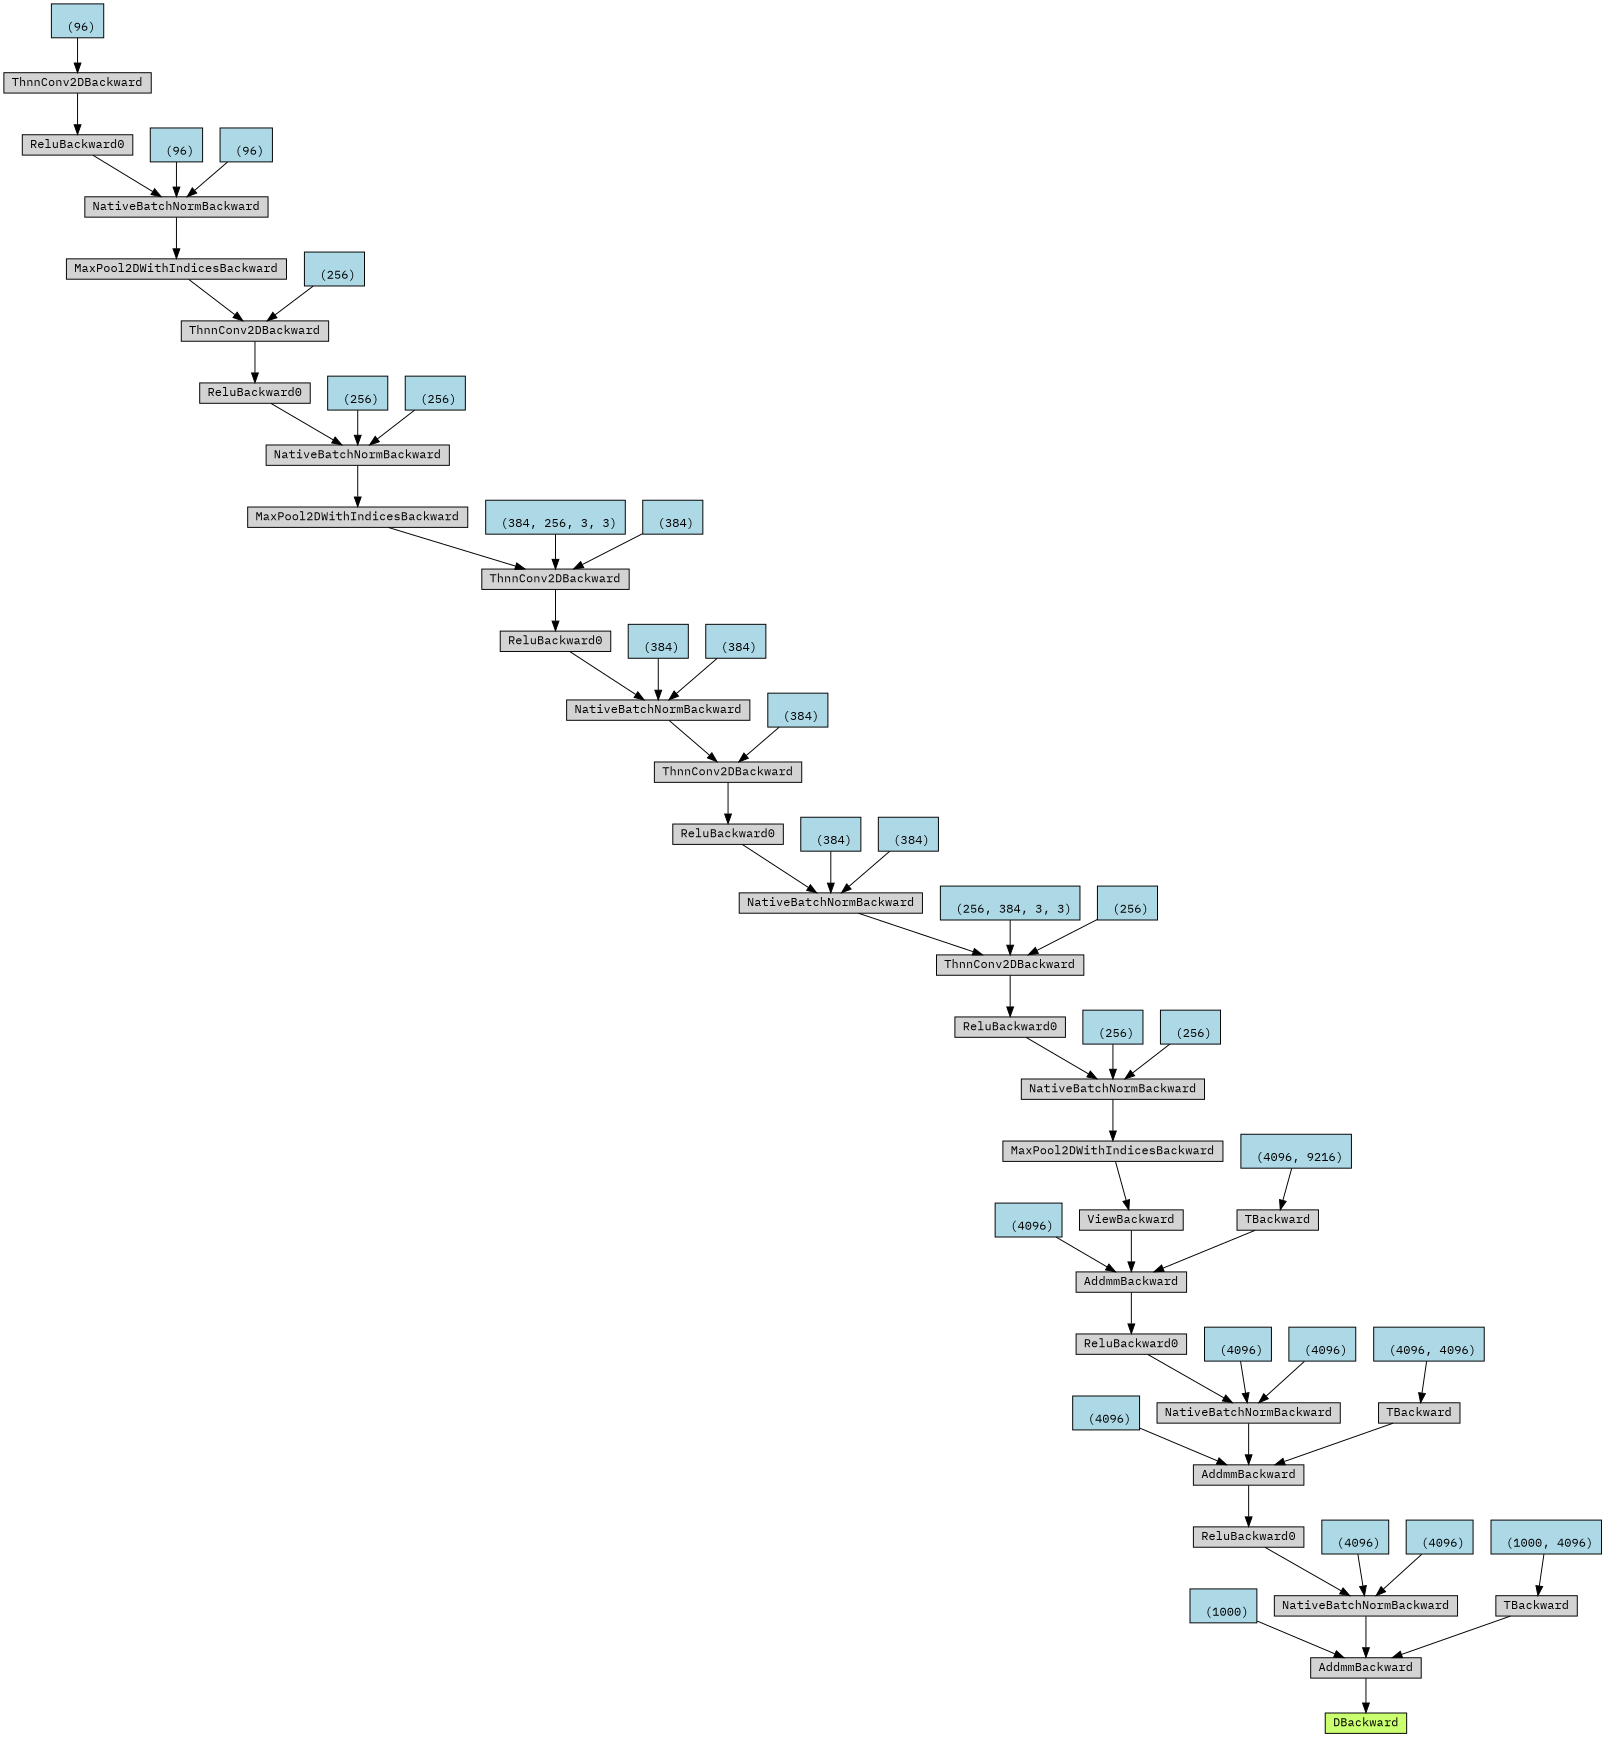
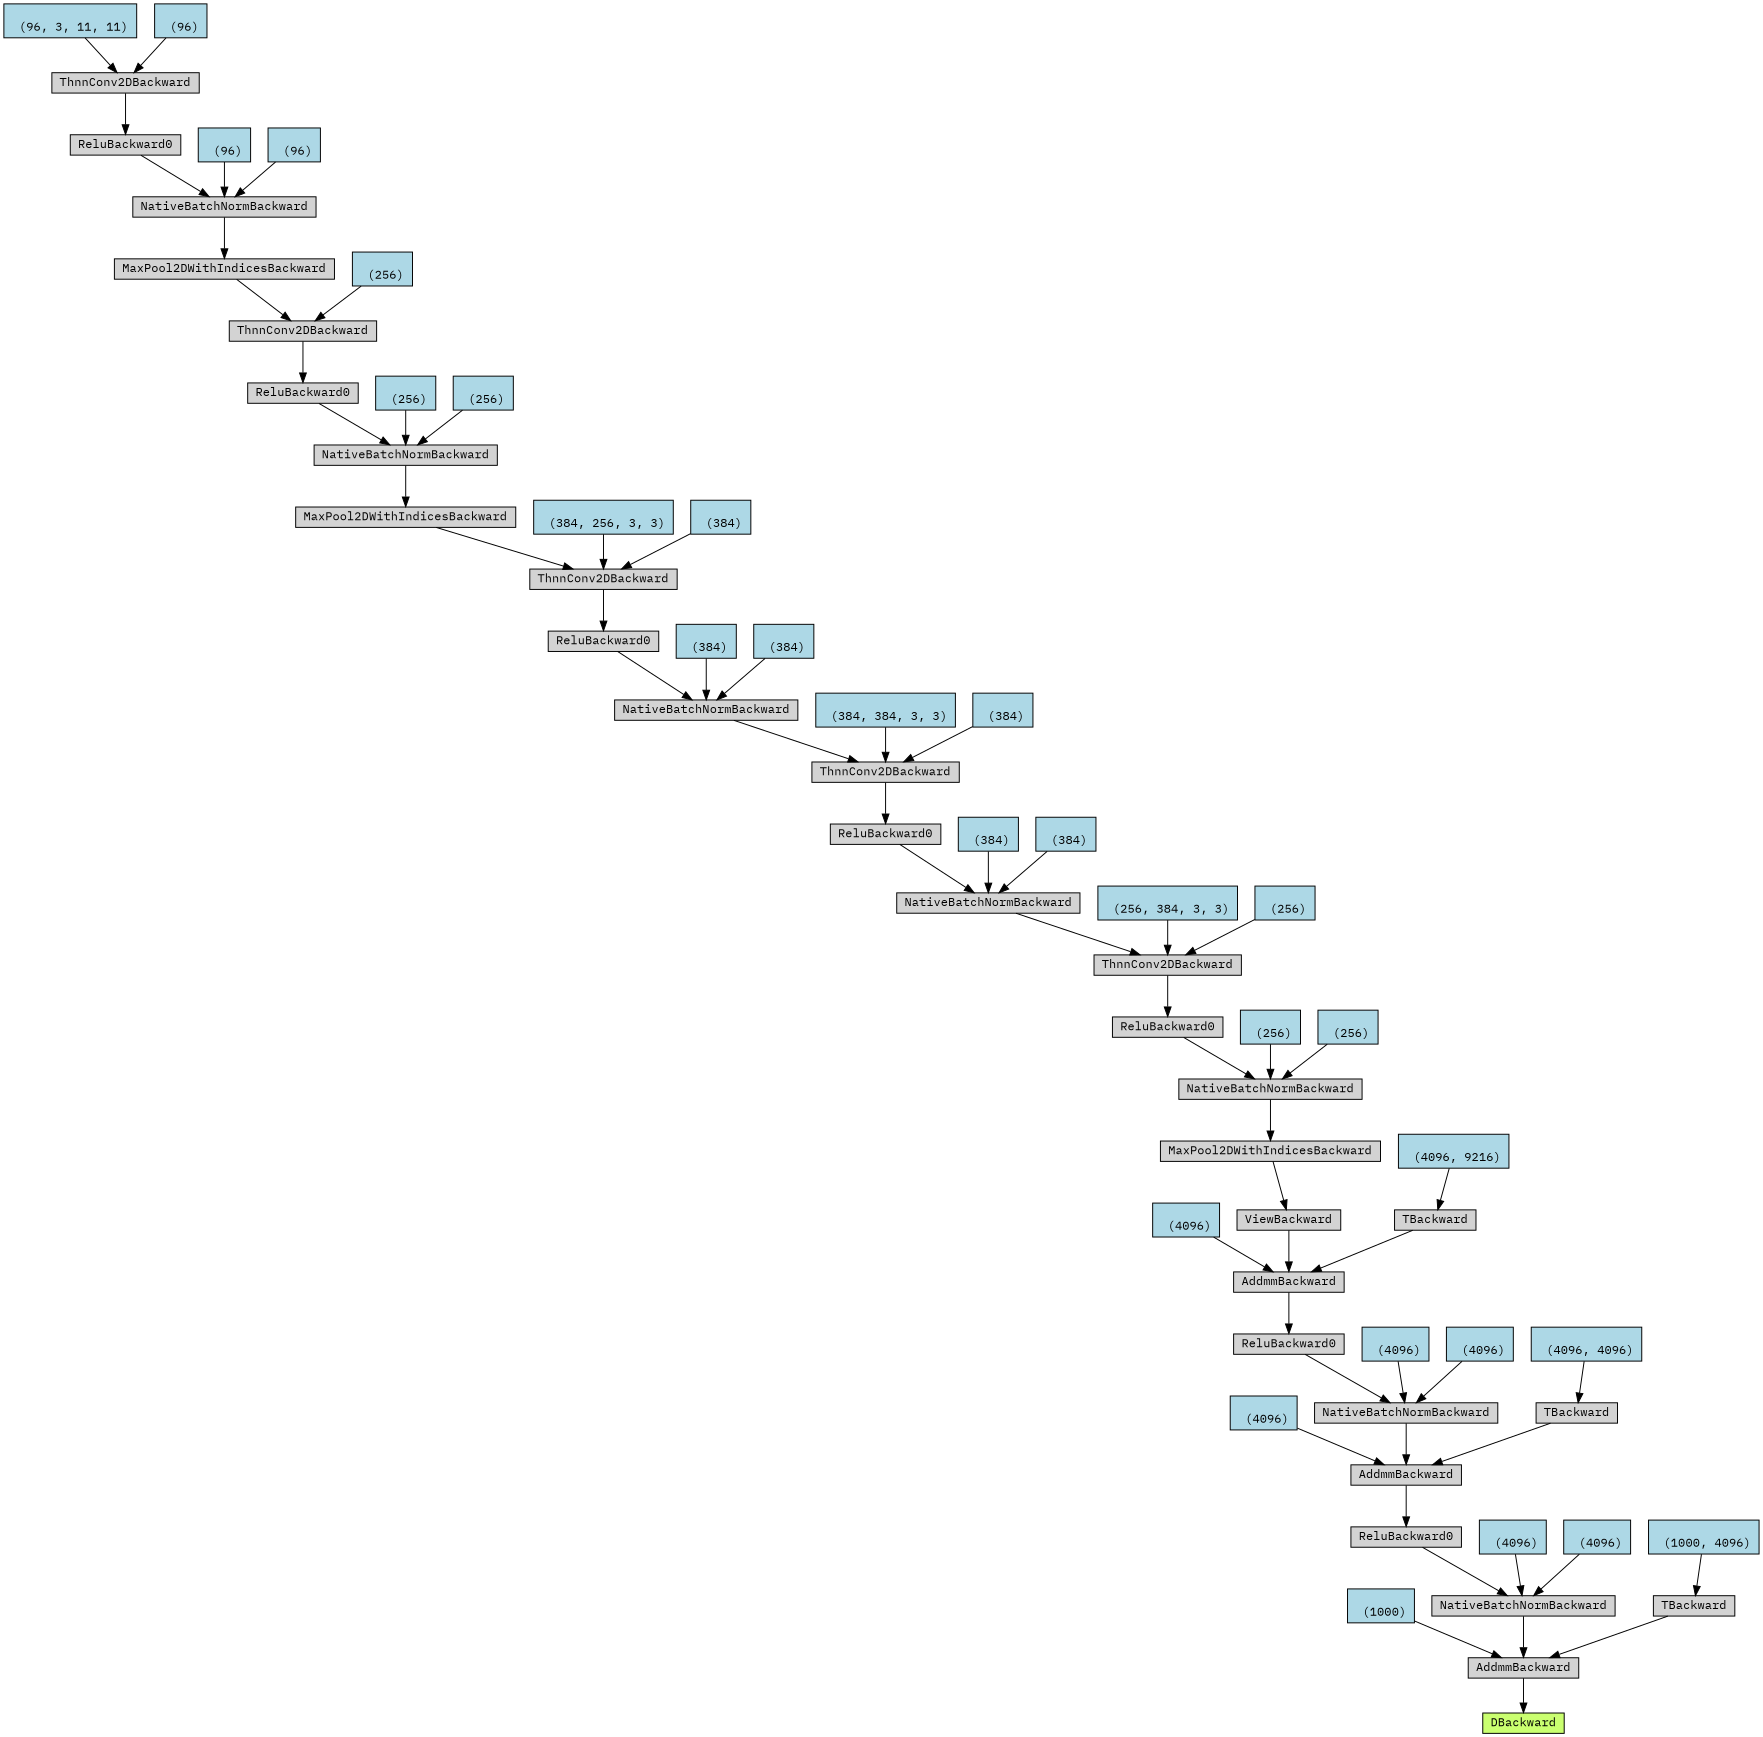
  digraph {
    fontname="IBM Plex Mono"
    node [align=left fontname="IBM Plex Mono" fontsize=12 ranksep=0.1 shape=box style=filled]
    edge [fontname="IBM Plex Mono"]
    n1 [fillcolor=darkolivegreen1 height=0.2 label=DBackward]
    n2 [height=0.2 label=AddmmBackward]
    n3 [fillcolor=lightblue height=0.2 label="\n (1000)"]
    n4 [height=0.2 label=NativeBatchNormBackward]
    n5 [height=0.2 label=ReluBackward0]
    n6 [height=0.2 label=AddmmBackward]
    n7 [fillcolor=lightblue height=0.2 label="\n (4096)"]
    n8 [height=0.2 label=NativeBatchNormBackward]
    n9 [height=0.2 label=ReluBackward0]
    n10 [height=0.2 label=AddmmBackward]
    n11 [fillcolor=lightblue height=0.2 label="\n (4096)"]
    n12 [height=0.2 label=ViewBackward]
    n13 [height=0.2 label=MaxPool2DWithIndicesBackward]
    n14 [height=0.2 label=NativeBatchNormBackward]
    n15 [height=0.2 label=ReluBackward0]
    n16 [height=0.2 label=ThnnConv2DBackward]
    n17 [height=0.2 label=NativeBatchNormBackward]
    n18 [height=0.2 label=ReluBackward0]
    n19 [height=0.2 label=ThnnConv2DBackward]
    n20 [height=0.2 label=NativeBatchNormBackward]
    n21 [height=0.2 label=ReluBackward0]
    n22 [height=0.2 label=ThnnConv2DBackward]
    n23 [height=0.2 label=MaxPool2DWithIndicesBackward]
    n24 [height=0.2 label=NativeBatchNormBackward]
    n25 [height=0.2 label=ReluBackward0]
    n26 [height=0.2 label=ThnnConv2DBackward]
    n27 [height=0.2 label=MaxPool2DWithIndicesBackward]
    n28 [height=0.2 label=NativeBatchNormBackward]
    n29 [height=0.2 label=ReluBackward0]
    n30 [height=0.2 label=ThnnConv2DBackward]
+   n31 [fillcolor=lightblue height=0.2 label="\n (96, 3, 11, 11)"]
    n32 [fillcolor=lightblue height=0.2 label="\n (96)"]
    n33 [fillcolor=lightblue height=0.2 label="\n (96)"]
    n34 [fillcolor=lightblue height=0.2 label="\n (96)"]
    n35 [fillcolor=lightblue height=0.2 label="\n (256)"]
    n36 [fillcolor=lightblue height=0.2 label="\n (256)"]
    n37 [fillcolor=lightblue height=0.2 label="\n (256)"]
    n38 [fillcolor=lightblue height=0.2 label="\n (384, 256, 3, 3)"]
    n39 [fillcolor=lightblue height=0.2 label="\n (384)"]
    n40 [fillcolor=lightblue height=0.2 label="\n (384)"]
    n41 [fillcolor=lightblue height=0.2 label="\n (384)"]
+   n42 [fillcolor=lightblue height=0.2 label="\n (384, 384, 3, 3)"]
    n43 [fillcolor=lightblue height=0.2 label="\n (384)"]
    n44 [fillcolor=lightblue height=0.2 label="\n (384)"]
    n45 [fillcolor=lightblue height=0.2 label="\n (384)"]
    n46 [fillcolor=lightblue height=0.2 label="\n (256, 384, 3, 3)"]
    n47 [fillcolor=lightblue height=0.2 label="\n (256)"]
    n48 [fillcolor=lightblue height=0.2 label="\n (256)"]
    n49 [fillcolor=lightblue height=0.2 label="\n (256)"]
    n50 [height=0.2 label=TBackward]
    n51 [fillcolor=lightblue height=0.2 label="\n (4096, 9216)"]
    n52 [fillcolor=lightblue height=0.2 label="\n (4096)"]
    n53 [fillcolor=lightblue height=0.2 label="\n (4096)"]
    n54 [height=0.2 label=TBackward]
    n55 [fillcolor=lightblue height=0.2 label="\n (4096, 4096)"]
    n56 [fillcolor=lightblue height=0.2 label="\n (4096)"]
    n57 [fillcolor=lightblue height=0.2 label="\n (4096)"]
    n58 [height=0.2 label=TBackward]
    n59 [fillcolor=lightblue height=0.2 label="\n (1000, 4096)"]
    n2 -> n1
    n3 -> n2
    n4 -> n2
    n5 -> n4
    n6 -> n5
    n7 -> n6
    n8 -> n6
    n9 -> n8
    n10 -> n9
    n11 -> n10
    n12 -> n10
    n13 -> n12
    n14 -> n13
    n15 -> n14
    n16 -> n15
    n17 -> n16
    n18 -> n17
    n19 -> n18
    n20 -> n19
    n21 -> n20
    n22 -> n21
    n23 -> n22
    n24 -> n23
    n25 -> n24
    n26 -> n25
    n27 -> n26
    n28 -> n27
    n29 -> n28
    n30 -> n29
+   n31 -> n30
    n32 -> n30
    n33 -> n28
    n34 -> n28
    n35 -> n26
    n36 -> n24
    n37 -> n24
    n38 -> n22
    n39 -> n22
    n40 -> n20
    n41 -> n20
+   n42 -> n19
    n43 -> n19
    n44 -> n17
    n45 -> n17
    n46 -> n16
    n47 -> n16
    n48 -> n14
    n49 -> n14
    n50 -> n10
    n51 -> n50
    n52 -> n8
    n53 -> n8
    n54 -> n6
    n55 -> n54
    n56 -> n4
    n57 -> n4
    n58 -> n2
    n59 -> n58
  }
